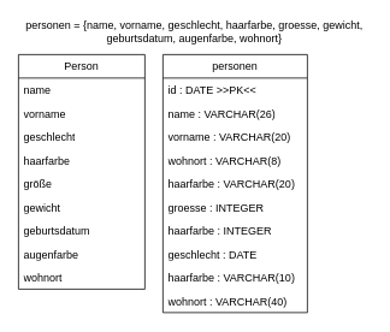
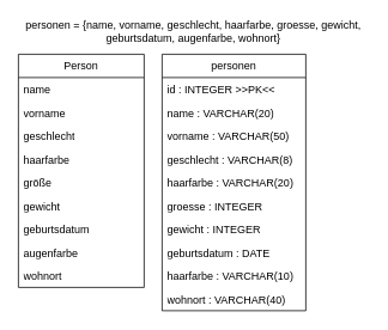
  <mxCell id="0" />
  <mxCell id="1" parent="0" />
  <mxCell id="2" value="Person" style="swimlane;fontStyle=0;childLayout=stackLayout;horizontal=1;startSize=26;horizontalStack=0;resizeParent=1;resizeParentMax=0;resizeLast=0;collapsible=1;marginBottom=0;whiteSpace=wrap;html=1;rounded=0;swimlaneFillColor=default;swimlaneLine=1;shadow=0;glass=0;" parent="1" vertex="1"><mxGeometry x="20" y="60" width="140" height="260" as="geometry" /></mxCell>
  <mxCell id="3" value="name" style="text;strokeColor=none;fillColor=none;align=left;verticalAlign=top;spacingLeft=4;spacingRight=4;overflow=hidden;rotatable=0;points=[[0,0.5],[1,0.5]];portConstraint=eastwest;whiteSpace=wrap;html=1;" parent="2" vertex="1"><mxGeometry y="26" width="140" height="26" as="geometry" /></mxCell>
  <mxCell id="4" value="vorname" style="text;align=left;verticalAlign=top;spacingLeft=4;spacingRight=4;overflow=hidden;rotatable=0;points=[[0,0.5],[1,0.5]];portConstraint=eastwest;whiteSpace=wrap;html=1;" parent="2" vertex="1"><mxGeometry y="52" width="140" height="26" as="geometry" /></mxCell>
  <mxCell id="5" value="geschlecht" style="text;strokeColor=none;fillColor=none;align=left;verticalAlign=top;spacingLeft=4;spacingRight=4;overflow=hidden;rotatable=0;points=[[0,0.5],[1,0.5]];portConstraint=eastwest;whiteSpace=wrap;html=1;" parent="2" vertex="1"><mxGeometry y="78" width="140" height="26" as="geometry" /></mxCell>
  <mxCell id="6" value="haarfarbe" style="text;strokeColor=none;fillColor=none;align=left;verticalAlign=top;spacingLeft=4;spacingRight=4;overflow=hidden;rotatable=0;points=[[0,0.5],[1,0.5]];portConstraint=eastwest;whiteSpace=wrap;html=1;" parent="2" vertex="1"><mxGeometry y="104" width="140" height="26" as="geometry" /></mxCell>
  <mxCell id="7" value="größe" style="text;strokeColor=none;fillColor=none;align=left;verticalAlign=top;spacingLeft=4;spacingRight=4;overflow=hidden;rotatable=0;points=[[0,0.5],[1,0.5]];portConstraint=eastwest;whiteSpace=wrap;html=1;" parent="2" vertex="1"><mxGeometry y="130" width="140" height="26" as="geometry" /></mxCell>
  <mxCell id="8" value="gewicht" style="text;strokeColor=none;fillColor=none;align=left;verticalAlign=top;spacingLeft=4;spacingRight=4;overflow=hidden;rotatable=0;points=[[0,0.5],[1,0.5]];portConstraint=eastwest;whiteSpace=wrap;html=1;" parent="2" vertex="1"><mxGeometry y="156" width="140" height="26" as="geometry" /></mxCell>
  <mxCell id="9" value="geburtsdatum" style="text;strokeColor=none;fillColor=none;align=left;verticalAlign=top;spacingLeft=4;spacingRight=4;overflow=hidden;rotatable=0;points=[[0,0.5],[1,0.5]];portConstraint=eastwest;whiteSpace=wrap;html=1;" parent="2" vertex="1"><mxGeometry y="182" width="140" height="26" as="geometry" /></mxCell>
  <mxCell id="10" value="augenfarbe" style="text;strokeColor=none;fillColor=none;align=left;verticalAlign=top;spacingLeft=4;spacingRight=4;overflow=hidden;rotatable=0;points=[[0,0.5],[1,0.5]];portConstraint=eastwest;whiteSpace=wrap;html=1;" parent="2" vertex="1"><mxGeometry y="208" width="140" height="26" as="geometry" /></mxCell>
  <mxCell id="11" value="wohnort" style="text;align=left;verticalAlign=top;spacingLeft=4;spacingRight=4;overflow=hidden;rotatable=0;points=[[0,0.5],[1,0.5]];portConstraint=eastwest;whiteSpace=wrap;html=1;" parent="2" vertex="1"><mxGeometry y="234" width="140" height="26" as="geometry" /></mxCell>
  <mxCell id="12" value="personen = {name, vorname, geschlecht, haarfarbe, groesse, gewicht, geburtsdatum, augenfarbe, wohnort}" style="text;html=1;strokeColor=none;fillColor=none;align=center;verticalAlign=middle;whiteSpace=wrap;rounded=0;" parent="1" vertex="1"><mxGeometry x="20" y="20" width="390" height="30" as="geometry" /></mxCell>
  <mxCell id="13" value="personen" style="swimlane;fontStyle=0;childLayout=stackLayout;horizontal=1;startSize=26;fillColor=default;horizontalStack=0;resizeParent=1;resizeParentMax=0;resizeLast=0;collapsible=1;marginBottom=0;whiteSpace=wrap;html=1;swimlaneFillColor=default;" parent="1" vertex="1"><mxGeometry x="180" y="60" width="160" height="286" as="geometry" /></mxCell>
- <mxCell id="14" value="id : DATE &amp;gt;&amp;gt;PK&amp;lt;&amp;lt;" style="text;strokeColor=none;fillColor=none;align=left;verticalAlign=top;spacingLeft=4;spacingRight=4;overflow=hidden;rotatable=0;points=[[0,0.5],[1,0.5]];portConstraint=eastwest;whiteSpace=wrap;html=1;" vertex="1" parent="13"><mxGeometry y="26" width="160" height="26" as="geometry" /></mxCell>
- <mxCell id="15" value="name : VARCHAR(26)" style="text;strokeColor=none;fillColor=none;align=left;verticalAlign=top;spacingLeft=4;spacingRight=4;overflow=hidden;rotatable=0;points=[[0,0.5],[1,0.5]];portConstraint=eastwest;whiteSpace=wrap;html=1;" parent="13" vertex="1"><mxGeometry y="52" width="160" height="26" as="geometry" /></mxCell>
- <mxCell id="16" value="vorname : VARCHAR(20)" style="text;strokeColor=none;fillColor=none;align=left;verticalAlign=top;spacingLeft=4;spacingRight=4;overflow=hidden;rotatable=0;points=[[0,0.5],[1,0.5]];portConstraint=eastwest;whiteSpace=wrap;html=1;" parent="13" vertex="1"><mxGeometry y="78" width="160" height="26" as="geometry" /></mxCell>
- <mxCell id="17" value="wohnort : VARCHAR(8)" style="text;strokeColor=none;fillColor=none;align=left;verticalAlign=top;spacingLeft=4;spacingRight=4;overflow=hidden;rotatable=0;points=[[0,0.5],[1,0.5]];portConstraint=eastwest;whiteSpace=wrap;html=1;" parent="13" vertex="1"><mxGeometry y="104" width="160" height="26" as="geometry" /></mxCell>
+ <mxCell id="14" value="id : INTEGER &amp;gt;&amp;gt;PK&amp;lt;&amp;lt;" style="text;strokeColor=none;fillColor=none;align=left;verticalAlign=top;spacingLeft=4;spacingRight=4;overflow=hidden;rotatable=0;points=[[0,0.5],[1,0.5]];portConstraint=eastwest;whiteSpace=wrap;html=1;" vertex="1" parent="13"><mxGeometry y="26" width="160" height="26" as="geometry" /></mxCell>
+ <mxCell id="15" value="name : VARCHAR(20)" style="text;strokeColor=none;fillColor=none;align=left;verticalAlign=top;spacingLeft=4;spacingRight=4;overflow=hidden;rotatable=0;points=[[0,0.5],[1,0.5]];portConstraint=eastwest;whiteSpace=wrap;html=1;" parent="13" vertex="1"><mxGeometry y="52" width="160" height="26" as="geometry" /></mxCell>
+ <mxCell id="16" value="vorname : VARCHAR(50)" style="text;strokeColor=none;fillColor=none;align=left;verticalAlign=top;spacingLeft=4;spacingRight=4;overflow=hidden;rotatable=0;points=[[0,0.5],[1,0.5]];portConstraint=eastwest;whiteSpace=wrap;html=1;" parent="13" vertex="1"><mxGeometry y="78" width="160" height="26" as="geometry" /></mxCell>
+ <mxCell id="17" value="geschlecht : VARCHAR(8)" style="text;strokeColor=none;fillColor=none;align=left;verticalAlign=top;spacingLeft=4;spacingRight=4;overflow=hidden;rotatable=0;points=[[0,0.5],[1,0.5]];portConstraint=eastwest;whiteSpace=wrap;html=1;" parent="13" vertex="1"><mxGeometry y="104" width="160" height="26" as="geometry" /></mxCell>
  <mxCell id="18" value="haarfarbe : VARCHAR(20)" style="text;strokeColor=none;fillColor=none;align=left;verticalAlign=top;spacingLeft=4;spacingRight=4;overflow=hidden;rotatable=0;points=[[0,0.5],[1,0.5]];portConstraint=eastwest;whiteSpace=wrap;html=1;" parent="13" vertex="1"><mxGeometry y="130" width="160" height="26" as="geometry" /></mxCell>
  <mxCell id="19" value="groesse : INTEGER" style="text;strokeColor=none;fillColor=none;align=left;verticalAlign=top;spacingLeft=4;spacingRight=4;overflow=hidden;rotatable=0;points=[[0,0.5],[1,0.5]];portConstraint=eastwest;whiteSpace=wrap;html=1;" parent="13" vertex="1"><mxGeometry y="156" width="160" height="26" as="geometry" /></mxCell>
- <mxCell id="20" value="haarfarbe : INTEGER" style="text;strokeColor=none;fillColor=none;align=left;verticalAlign=top;spacingLeft=4;spacingRight=4;overflow=hidden;rotatable=0;points=[[0,0.5],[1,0.5]];portConstraint=eastwest;whiteSpace=wrap;html=1;" parent="13" vertex="1"><mxGeometry y="182" width="160" height="26" as="geometry" /></mxCell>
- <mxCell id="21" value="geschlecht : DATE" style="text;strokeColor=none;fillColor=none;align=left;verticalAlign=top;spacingLeft=4;spacingRight=4;overflow=hidden;rotatable=0;points=[[0,0.5],[1,0.5]];portConstraint=eastwest;whiteSpace=wrap;html=1;" parent="13" vertex="1"><mxGeometry y="208" width="160" height="26" as="geometry" /></mxCell>
+ <mxCell id="20" value="gewicht : INTEGER" style="text;strokeColor=none;fillColor=none;align=left;verticalAlign=top;spacingLeft=4;spacingRight=4;overflow=hidden;rotatable=0;points=[[0,0.5],[1,0.5]];portConstraint=eastwest;whiteSpace=wrap;html=1;" parent="13" vertex="1"><mxGeometry y="182" width="160" height="26" as="geometry" /></mxCell>
+ <mxCell id="21" value="geburtsdatum : DATE" style="text;strokeColor=none;fillColor=none;align=left;verticalAlign=top;spacingLeft=4;spacingRight=4;overflow=hidden;rotatable=0;points=[[0,0.5],[1,0.5]];portConstraint=eastwest;whiteSpace=wrap;html=1;" parent="13" vertex="1"><mxGeometry y="208" width="160" height="26" as="geometry" /></mxCell>
  <mxCell id="22" value="haarfarbe : VARCHAR(10)" style="text;strokeColor=none;fillColor=none;align=left;verticalAlign=top;spacingLeft=4;spacingRight=4;overflow=hidden;rotatable=0;points=[[0,0.5],[1,0.5]];portConstraint=eastwest;whiteSpace=wrap;html=1;" parent="13" vertex="1"><mxGeometry y="234" width="160" height="26" as="geometry" /></mxCell>
  <mxCell id="23" value="wohnort : VARCHAR(40)" style="text;strokeColor=none;fillColor=none;align=left;verticalAlign=top;spacingLeft=4;spacingRight=4;overflow=hidden;rotatable=0;points=[[0,0.5],[1,0.5]];portConstraint=eastwest;whiteSpace=wrap;html=1;" parent="13" vertex="1"><mxGeometry y="260" width="160" height="26" as="geometry" /></mxCell>
